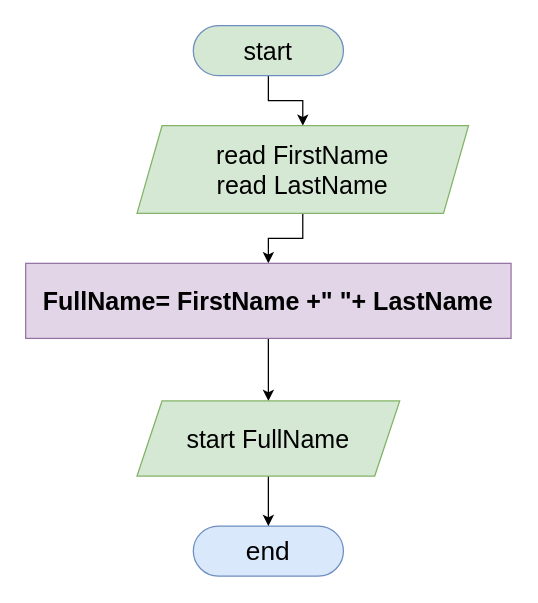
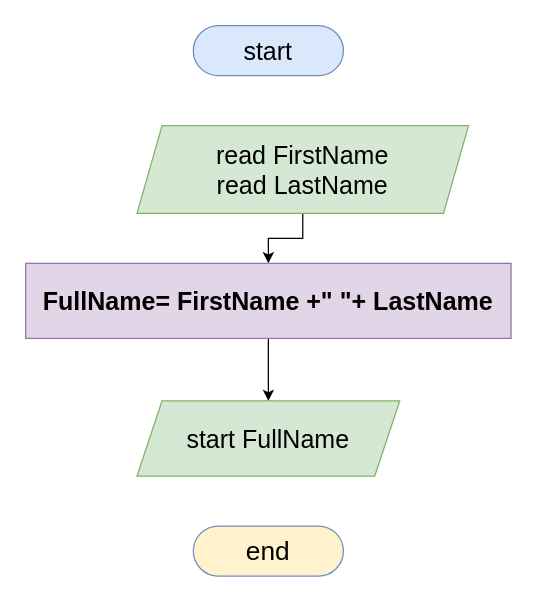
  <mxCell id="0" />
  <mxCell id="1" parent="0" />
- <mxCell id="2" style="edgeStyle=orthogonalEdgeStyle;rounded=0;orthogonalLoop=1;jettySize=auto;html=1;exitX=0.5;exitY=1;exitDx=0;exitDy=0;entryX=0.5;entryY=0;entryDx=0;entryDy=0;" edge="1" parent="1" source="3" target="6"><mxGeometry relative="1" as="geometry" /></mxCell>
- <mxCell id="3" value="&lt;font style=&quot;font-size: 20px;&quot;&gt;start&lt;/font&gt;" style="rounded=1;whiteSpace=wrap;html=1;fontSize=12;glass=0;strokeWidth=1;shadow=0;arcSize=50;fillColor=#d5e8d4;strokeColor=#6c8ebf;" vertex="1" parent="1"><mxGeometry x="154" y="20" width="120" height="40" as="geometry" /></mxCell>
- <mxCell id="4" value="&lt;font style=&quot;font-size: 21px;&quot;&gt;end&lt;/font&gt;" style="rounded=1;whiteSpace=wrap;html=1;arcSize=50;fillColor=#dae8fc;strokeColor=#6c8ebf;" vertex="1" parent="1"><mxGeometry x="154" y="420" width="120" height="40" as="geometry" /></mxCell>
+ <mxCell id="3" value="&lt;font style=&quot;font-size: 20px;&quot;&gt;start&lt;/font&gt;" style="rounded=1;whiteSpace=wrap;html=1;fontSize=12;glass=0;strokeWidth=1;shadow=0;arcSize=50;fillColor=#dae8fc;strokeColor=#6c8ebf;" vertex="1" parent="1"><mxGeometry x="154" y="20" width="120" height="40" as="geometry" /></mxCell>
+ <mxCell id="4" value="&lt;font style=&quot;font-size: 21px;&quot;&gt;end&lt;/font&gt;" style="rounded=1;whiteSpace=wrap;html=1;arcSize=50;fillColor=#fff2cc;strokeColor=#6c8ebf;" vertex="1" parent="1"><mxGeometry x="154" y="420" width="120" height="40" as="geometry" /></mxCell>
  <mxCell id="5" style="edgeStyle=orthogonalEdgeStyle;rounded=0;orthogonalLoop=1;jettySize=auto;html=1;exitX=0.5;exitY=1;exitDx=0;exitDy=0;entryX=0.5;entryY=0;entryDx=0;entryDy=0;" edge="1" parent="1" source="6" target="8"><mxGeometry relative="1" as="geometry" /></mxCell>
  <mxCell id="6" value="&lt;font style=&quot;font-size: 20px;&quot;&gt;read FirstName&lt;br&gt;read LastName&lt;br&gt;&lt;/font&gt;" style="shape=parallelogram;perimeter=parallelogramPerimeter;whiteSpace=wrap;html=1;fixedSize=1;fillColor=#d5e8d4;strokeColor=#82b366;" vertex="1" parent="1"><mxGeometry x="109" y="100" width="265" height="70" as="geometry" /></mxCell>
  <mxCell id="7" style="edgeStyle=orthogonalEdgeStyle;rounded=0;orthogonalLoop=1;jettySize=auto;html=1;exitX=0.5;exitY=1;exitDx=0;exitDy=0;entryX=0.5;entryY=0;entryDx=0;entryDy=0;" edge="1" parent="1" source="8" target="10"><mxGeometry relative="1" as="geometry" /></mxCell>
  <mxCell id="8" value="&lt;h3&gt;&lt;font style=&quot;font-size: 20px;&quot;&gt;FullName= FirstName +&quot; &quot;+ LastName&lt;/font&gt;&lt;/h3&gt;" style="rounded=0;whiteSpace=wrap;html=1;fillColor=#e1d5e7;strokeColor=#9673a6;" vertex="1" parent="1"><mxGeometry x="20" y="210" width="388" height="60" as="geometry" /></mxCell>
- <mxCell id="9" style="edgeStyle=orthogonalEdgeStyle;rounded=0;orthogonalLoop=1;jettySize=auto;html=1;exitX=0.5;exitY=1;exitDx=0;exitDy=0;entryX=0.5;entryY=0;entryDx=0;entryDy=0;" edge="1" parent="1" source="10" target="4"><mxGeometry relative="1" as="geometry" /></mxCell>
  <mxCell id="10" value="&lt;font style=&quot;font-size: 20px;&quot;&gt;start FullName&lt;/font&gt;" style="shape=parallelogram;perimeter=parallelogramPerimeter;whiteSpace=wrap;html=1;fixedSize=1;fillColor=#d5e8d4;strokeColor=#82b366;" vertex="1" parent="1"><mxGeometry x="109" y="320" width="210" height="60" as="geometry" /></mxCell>
